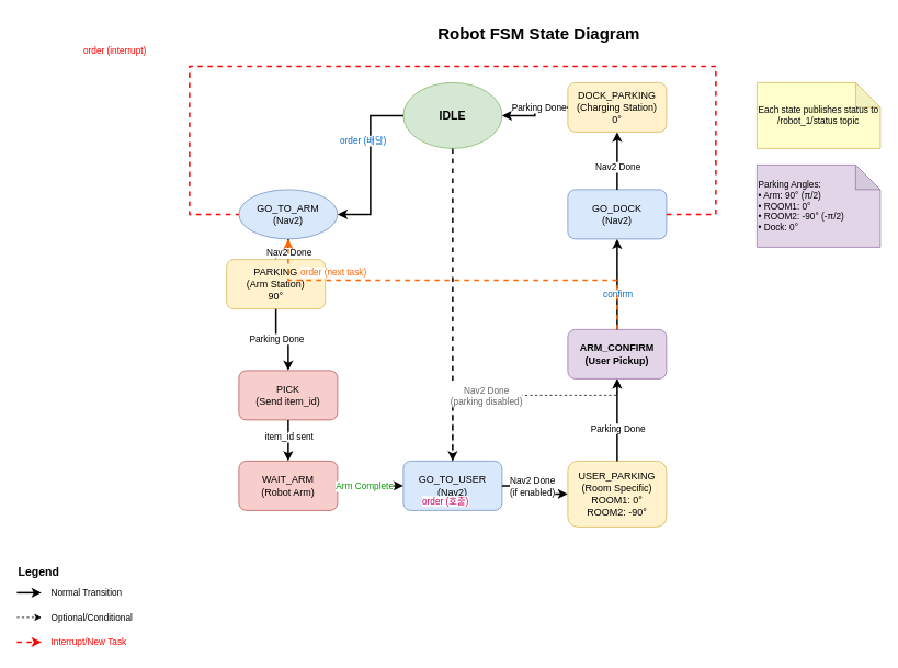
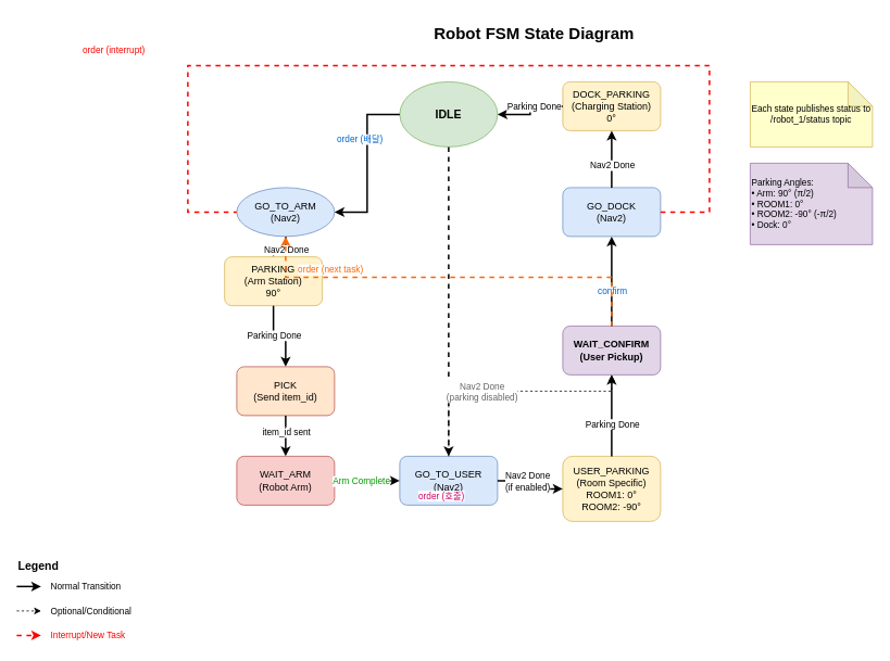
  <mxCell id="0" />
  <mxCell id="1" parent="0" />
  <mxCell id="2" value="Robot FSM State Diagram" style="text;html=1;strokeColor=none;fillColor=none;align=center;verticalAlign=middle;whiteSpace=wrap;rounded=0;fontSize=20;fontStyle=1" vertex="1" parent="1"><mxGeometry x="520" y="20" width="270" height="40" as="geometry" /></mxCell>
  <mxCell id="3" value="IDLE" style="ellipse;whiteSpace=wrap;html=1;fillColor=#d5e8d4;strokeColor=#82b366;fontSize=14;fontStyle=1" vertex="1" parent="1"><mxGeometry x="490" y="100" width="120" height="80" as="geometry" /></mxCell>
  <mxCell id="4" value="GO_TO_ARM&lt;br&gt;(Nav2)" style="ellipse;whiteSpace=wrap;html=1;fillColor=#dae8fc;strokeColor=#6c8ebf;fontSize=12;" vertex="1" parent="1"><mxGeometry x="290" y="230" width="120" height="60" as="geometry" /></mxCell>
  <mxCell id="5" value="PARKING&lt;br&gt;(Arm Station)&lt;br&gt;90°" style="rounded=1;whiteSpace=wrap;html=1;fillColor=#fff2cc;strokeColor=#d6b656;fontSize=12" vertex="1" parent="1"><mxGeometry x="275" y="315" width="120" height="60" as="geometry" /></mxCell>
- <mxCell id="6" value="PICK&lt;br&gt;(Send item_id)" style="rounded=1;whiteSpace=wrap;html=1;fillColor=#f8cecc;strokeColor=#b85450;fontSize=12" vertex="1" parent="1"><mxGeometry x="290" y="450" width="120" height="60" as="geometry" /></mxCell>
+ <mxCell id="6" value="PICK&lt;br&gt;(Send item_id)" style="rounded=1;whiteSpace=wrap;html=1;fillColor=#ffe6cc;strokeColor=#b85450;fontSize=12;" vertex="1" parent="1"><mxGeometry x="290" y="450" width="120" height="60" as="geometry" /></mxCell>
  <mxCell id="7" value="WAIT_ARM&lt;br&gt;(Robot Arm)" style="rounded=1;whiteSpace=wrap;html=1;fillColor=#f8cecc;strokeColor=#b85450;fontSize=12" vertex="1" parent="1"><mxGeometry x="290" y="560" width="120" height="60" as="geometry" /></mxCell>
  <mxCell id="8" value="GO_TO_USER&lt;br&gt;(Nav2)" style="rounded=1;whiteSpace=wrap;html=1;fillColor=#dae8fc;strokeColor=#6c8ebf;fontSize=12" vertex="1" parent="1"><mxGeometry x="490" y="560" width="120" height="60" as="geometry" /></mxCell>
  <mxCell id="9" value="USER_PARKING&lt;br&gt;(Room Specific)&lt;br&gt;ROOM1: 0°&lt;br&gt;ROOM2: -90°" style="rounded=1;whiteSpace=wrap;html=1;fillColor=#fff2cc;strokeColor=#d6b656;fontSize=12" vertex="1" parent="1"><mxGeometry x="690" y="560" width="120" height="80" as="geometry" /></mxCell>
- <mxCell id="10" value="ARM_CONFIRM&lt;br&gt;(User Pickup)" style="rounded=1;whiteSpace=wrap;html=1;fillColor=#e1d5e7;strokeColor=#9673a6;fontSize=12;fontStyle=1" vertex="1" parent="1"><mxGeometry x="690" y="400" width="120" height="60" as="geometry" /></mxCell>
+ <mxCell id="10" value="WAIT_CONFIRM&lt;br&gt;(User Pickup)" style="rounded=1;whiteSpace=wrap;html=1;fillColor=#e1d5e7;strokeColor=#9673a6;fontSize=12;fontStyle=1" vertex="1" parent="1"><mxGeometry x="690" y="400" width="120" height="60" as="geometry" /></mxCell>
  <mxCell id="11" value="GO_DOCK&lt;br&gt;(Nav2)" style="rounded=1;whiteSpace=wrap;html=1;fillColor=#dae8fc;strokeColor=#6c8ebf;fontSize=12" vertex="1" parent="1"><mxGeometry x="690" y="230" width="120" height="60" as="geometry" /></mxCell>
  <mxCell id="12" value="DOCK_PARKING&lt;br&gt;(Charging Station)&lt;br&gt;0°" style="rounded=1;whiteSpace=wrap;html=1;fillColor=#fff2cc;strokeColor=#d6b656;fontSize=12" vertex="1" parent="1"><mxGeometry x="690" y="100" width="120" height="60" as="geometry" /></mxCell>
  <mxCell id="13" style="edgeStyle=orthogonalEdgeStyle;rounded=0;orthogonalLoop=1;jettySize=auto;html=1;strokeWidth=2;strokeColor=#000000;endArrow=classic;endFill=1" edge="1" parent="1" source="3" target="4"><mxGeometry relative="1" as="geometry"><Array as="points"><mxPoint x="450" y="140" /><mxPoint x="450" y="260" /></Array></mxGeometry></mxCell>
  <mxCell id="14" value="order (배달)" style="edgeLabel;html=1;align=center;verticalAlign=middle;resizable=0;points=[];fontSize=11;fontColor=#0066CC" vertex="1" connectable="0" parent="13"><mxGeometry x="-0.3" y="-10" relative="1" as="geometry"><mxPoint as="offset" /></mxGeometry></mxCell>
  <mxCell id="15" style="edgeStyle=orthogonalEdgeStyle;rounded=0;orthogonalLoop=1;jettySize=auto;html=1;strokeWidth=2;strokeColor=#000000;endArrow=classic;endFill=1;dashed=1" edge="1" parent="1" source="3" target="8"><mxGeometry relative="1" as="geometry"><Array as="points"><mxPoint x="550" y="200" /><mxPoint x="550" y="200" /></Array></mxGeometry></mxCell>
  <mxCell id="16" value="order (호출)" style="edgeLabel;html=1;align=center;verticalAlign=middle;resizable=0;points=[];fontSize=11;fontColor=#CC0066" vertex="1" connectable="0" parent="15"><mxGeometry x="0.2" y="-10" relative="1" as="geometry"><mxPoint y="200" as="offset" /></mxGeometry></mxCell>
  <mxCell id="17" style="edgeStyle=orthogonalEdgeStyle;rounded=0;orthogonalLoop=1;jettySize=auto;html=1;strokeWidth=2" edge="1" parent="1" source="4" target="5"><mxGeometry relative="1" as="geometry" /></mxCell>
  <mxCell id="18" value="Nav2 Done" style="edgeLabel;html=1;align=center;verticalAlign=middle;resizable=0;points=[];fontSize=11" vertex="1" connectable="0" parent="17"><mxGeometry x="-0.2" relative="1" as="geometry"><mxPoint as="offset" /></mxGeometry></mxCell>
  <mxCell id="19" style="edgeStyle=orthogonalEdgeStyle;rounded=0;orthogonalLoop=1;jettySize=auto;html=1;strokeWidth=2" edge="1" parent="1" source="5" target="6"><mxGeometry relative="1" as="geometry" /></mxCell>
  <mxCell id="20" value="Parking Done" style="edgeLabel;html=1;align=center;verticalAlign=middle;resizable=0;points=[];fontSize=11" vertex="1" connectable="0" parent="19"><mxGeometry x="-0.2" relative="1" as="geometry"><mxPoint as="offset" /></mxGeometry></mxCell>
  <mxCell id="21" style="edgeStyle=orthogonalEdgeStyle;rounded=0;orthogonalLoop=1;jettySize=auto;html=1;strokeWidth=2" edge="1" parent="1" source="6" target="7"><mxGeometry relative="1" as="geometry" /></mxCell>
  <mxCell id="22" value="item_id sent" style="edgeLabel;html=1;align=center;verticalAlign=middle;resizable=0;points=[];fontSize=11" vertex="1" connectable="0" parent="21"><mxGeometry x="-0.2" relative="1" as="geometry"><mxPoint as="offset" /></mxGeometry></mxCell>
  <mxCell id="23" style="edgeStyle=orthogonalEdgeStyle;rounded=0;orthogonalLoop=1;jettySize=auto;html=1;strokeWidth=2" edge="1" parent="1" source="7" target="8"><mxGeometry relative="1" as="geometry" /></mxCell>
  <mxCell id="24" value="Arm Complete" style="edgeLabel;html=1;align=center;verticalAlign=middle;resizable=0;points=[];fontSize=11;fontColor=#009900" vertex="1" connectable="0" parent="23"><mxGeometry x="-0.2" relative="1" as="geometry"><mxPoint as="offset" /></mxGeometry></mxCell>
  <mxCell id="25" style="edgeStyle=orthogonalEdgeStyle;rounded=0;orthogonalLoop=1;jettySize=auto;html=1;strokeWidth=2" edge="1" parent="1" source="8" target="9"><mxGeometry relative="1" as="geometry" /></mxCell>
  <mxCell id="26" value="Nav2 Done&lt;br&gt;(if enabled)" style="edgeLabel;html=1;align=center;verticalAlign=middle;resizable=0;points=[];fontSize=11" vertex="1" connectable="0" parent="25"><mxGeometry x="-0.2" relative="1" as="geometry"><mxPoint as="offset" /></mxGeometry></mxCell>
  <mxCell id="27" style="edgeStyle=orthogonalEdgeStyle;rounded=0;orthogonalLoop=1;jettySize=auto;html=1;strokeWidth=1;dashed=1" edge="1" parent="1" source="8" target="10"><mxGeometry relative="1" as="geometry"><Array as="points"><mxPoint x="550" y="480" /><mxPoint x="750" y="480" /></Array></mxGeometry></mxCell>
  <mxCell id="28" value="Nav2 Done&lt;br&gt;(parking disabled)" style="edgeLabel;html=1;align=center;verticalAlign=middle;resizable=0;points=[];fontSize=11;fontColor=#666666" vertex="1" connectable="0" parent="27"><mxGeometry x="-0.2" relative="1" as="geometry"><mxPoint as="offset" /></mxGeometry></mxCell>
  <mxCell id="29" style="edgeStyle=orthogonalEdgeStyle;rounded=0;orthogonalLoop=1;jettySize=auto;html=1;strokeWidth=2" edge="1" parent="1" source="9" target="10"><mxGeometry relative="1" as="geometry" /></mxCell>
  <mxCell id="30" value="Parking Done" style="edgeLabel;html=1;align=center;verticalAlign=middle;resizable=0;points=[];fontSize=11" vertex="1" connectable="0" parent="29"><mxGeometry x="-0.2" relative="1" as="geometry"><mxPoint as="offset" /></mxGeometry></mxCell>
  <mxCell id="31" style="edgeStyle=orthogonalEdgeStyle;rounded=0;orthogonalLoop=1;jettySize=auto;html=1;strokeWidth=2" edge="1" parent="1" source="10" target="11"><mxGeometry relative="1" as="geometry" /></mxCell>
  <mxCell id="32" value="confirm" style="edgeLabel;html=1;align=center;verticalAlign=middle;resizable=0;points=[];fontSize=11;fontColor=#0066CC" vertex="1" connectable="0" parent="31"><mxGeometry x="-0.2" relative="1" as="geometry"><mxPoint as="offset" /></mxGeometry></mxCell>
  <mxCell id="33" style="edgeStyle=orthogonalEdgeStyle;rounded=0;orthogonalLoop=1;jettySize=auto;html=1;strokeWidth=2;strokeColor=#FF6600;dashed=1" edge="1" parent="1" source="10" target="4"><mxGeometry relative="1" as="geometry"><Array as="points"><mxPoint x="750" y="340" /><mxPoint x="350" y="340" /></Array></mxGeometry></mxCell>
  <mxCell id="34" value="order (next task)" style="edgeLabel;html=1;align=center;verticalAlign=middle;resizable=0;points=[];fontSize=11;fontColor=#FF6600" vertex="1" connectable="0" parent="33"><mxGeometry x="0.2" y="-10" relative="1" as="geometry"><mxPoint x="-100" as="offset" /></mxGeometry></mxCell>
  <mxCell id="35" style="edgeStyle=orthogonalEdgeStyle;rounded=0;orthogonalLoop=1;jettySize=auto;html=1;strokeWidth=2" edge="1" parent="1" source="11" target="12"><mxGeometry relative="1" as="geometry" /></mxCell>
  <mxCell id="36" value="Nav2 Done" style="edgeLabel;html=1;align=center;verticalAlign=middle;resizable=0;points=[];fontSize=11" vertex="1" connectable="0" parent="35"><mxGeometry x="-0.2" relative="1" as="geometry"><mxPoint as="offset" /></mxGeometry></mxCell>
  <mxCell id="37" style="edgeStyle=orthogonalEdgeStyle;rounded=0;orthogonalLoop=1;jettySize=auto;html=1;strokeWidth=2" edge="1" parent="1" source="12" target="3"><mxGeometry relative="1" as="geometry" /></mxCell>
  <mxCell id="38" value="Parking Done" style="edgeLabel;html=1;align=center;verticalAlign=middle;resizable=0;points=[];fontSize=11" vertex="1" connectable="0" parent="37"><mxGeometry x="-0.2" relative="1" as="geometry"><mxPoint as="offset" /></mxGeometry></mxCell>
  <mxCell id="39" style="edgeStyle=orthogonalEdgeStyle;rounded=0;orthogonalLoop=1;jettySize=auto;html=1;strokeWidth=2;strokeColor=#FF0000;dashed=1;endArrow=none;" edge="1" parent="1" source="11" target="4"><mxGeometry relative="1" as="geometry"><Array as="points"><mxPoint x="870" y="260" /><mxPoint x="870" y="80" /><mxPoint x="230" y="80" /><mxPoint x="230" y="260" /></Array></mxGeometry></mxCell>
  <mxCell id="40" value="order (interrupt)" style="edgeLabel;html=1;align=center;verticalAlign=middle;resizable=0;points=[];fontSize=11;fontColor=#FF0000" vertex="1" connectable="0" parent="39"><mxGeometry x="0.2" y="-10" relative="1" as="geometry"><mxPoint x="-300" y="-10" as="offset" /></mxGeometry></mxCell>
  <mxCell id="41" value="Legend" style="text;html=1;strokeColor=none;fillColor=none;align=left;verticalAlign=middle;whiteSpace=wrap;rounded=0;fontSize=14;fontStyle=1" vertex="1" parent="1"><mxGeometry x="20" y="680" width="100" height="30" as="geometry" /></mxCell>
  <mxCell id="42" value="Normal Transition" style="text;html=1;strokeColor=none;fillColor=none;align=left;verticalAlign=middle;whiteSpace=wrap;rounded=0;fontSize=11" vertex="1" parent="1"><mxGeometry x="60" y="710" width="120" height="20" as="geometry" /></mxCell>
  <mxCell id="43" value="" style="endArrow=classic;html=1;strokeWidth=2" edge="1" parent="1"><mxGeometry width="50" height="50" relative="1" as="geometry"><mxPoint x="20" y="720" as="sourcePoint" /><mxPoint x="50" y="720" as="targetPoint" /></mxGeometry></mxCell>
  <mxCell id="44" value="Optional/Conditional" style="text;html=1;strokeColor=none;fillColor=none;align=left;verticalAlign=middle;whiteSpace=wrap;rounded=0;fontSize=11" vertex="1" parent="1"><mxGeometry x="60" y="740" width="120" height="20" as="geometry" /></mxCell>
  <mxCell id="45" value="" style="endArrow=classic;html=1;strokeWidth=1;dashed=1" edge="1" parent="1"><mxGeometry width="50" height="50" relative="1" as="geometry"><mxPoint x="20" y="750" as="sourcePoint" /><mxPoint x="50" y="750" as="targetPoint" /></mxGeometry></mxCell>
  <mxCell id="46" value="Interrupt/New Task" style="text;html=1;strokeColor=none;fillColor=none;align=left;verticalAlign=middle;whiteSpace=wrap;rounded=0;fontSize=11;fontColor=#FF0000" vertex="1" parent="1"><mxGeometry x="60" y="770" width="120" height="20" as="geometry" /></mxCell>
  <mxCell id="47" value="" style="endArrow=classic;html=1;strokeWidth=2;dashed=1;strokeColor=#FF0000" edge="1" parent="1"><mxGeometry width="50" height="50" relative="1" as="geometry"><mxPoint x="20" y="780" as="sourcePoint" /><mxPoint x="50" y="780" as="targetPoint" /></mxGeometry></mxCell>
  <mxCell id="48" value="Each state publishes status to /robot_1/status topic" style="shape=note;whiteSpace=wrap;html=1;backgroundOutline=1;darkOpacity=0.05;fillColor=#ffffcc;strokeColor=#d6b656;fontSize=11" vertex="1" parent="1"><mxGeometry x="920" y="100" width="150" height="80" as="geometry" /></mxCell>
  <mxCell id="49" value="Parking Angles:&lt;br&gt;• Arm: 90° (π/2)&lt;br&gt;• ROOM1: 0°&lt;br&gt;• ROOM2: -90° (-π/2)&lt;br&gt;• Dock: 0°" style="shape=note;whiteSpace=wrap;html=1;backgroundOutline=1;darkOpacity=0.05;fillColor=#e1d5e7;strokeColor=#9673a6;fontSize=11;align=left" vertex="1" parent="1"><mxGeometry x="920" y="200" width="150" height="100" as="geometry" /></mxCell>
